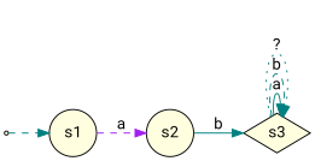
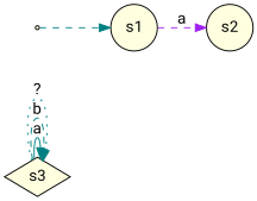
  digraph {
    fontname="Roboto Mono"
    rankdir=LR
    node [fillcolor=lightyellow fontname="Roboto Mono" shape=circle style=filled]
    edge [color=teal fontname="Roboto Mono" style=dashed]
    s3 [shape=diamond]
    qi [shape=point]
    s1
    s2
    s3 -> s3 [label=a style=solid]
    s3 -> s3 [label=b]
    s3 -> s3 [label="?" style=dotted]
    qi -> s1
    s1 -> s2 [color=purple label=a]
-   s2 -> s3 [label=b style=solid]
  }
